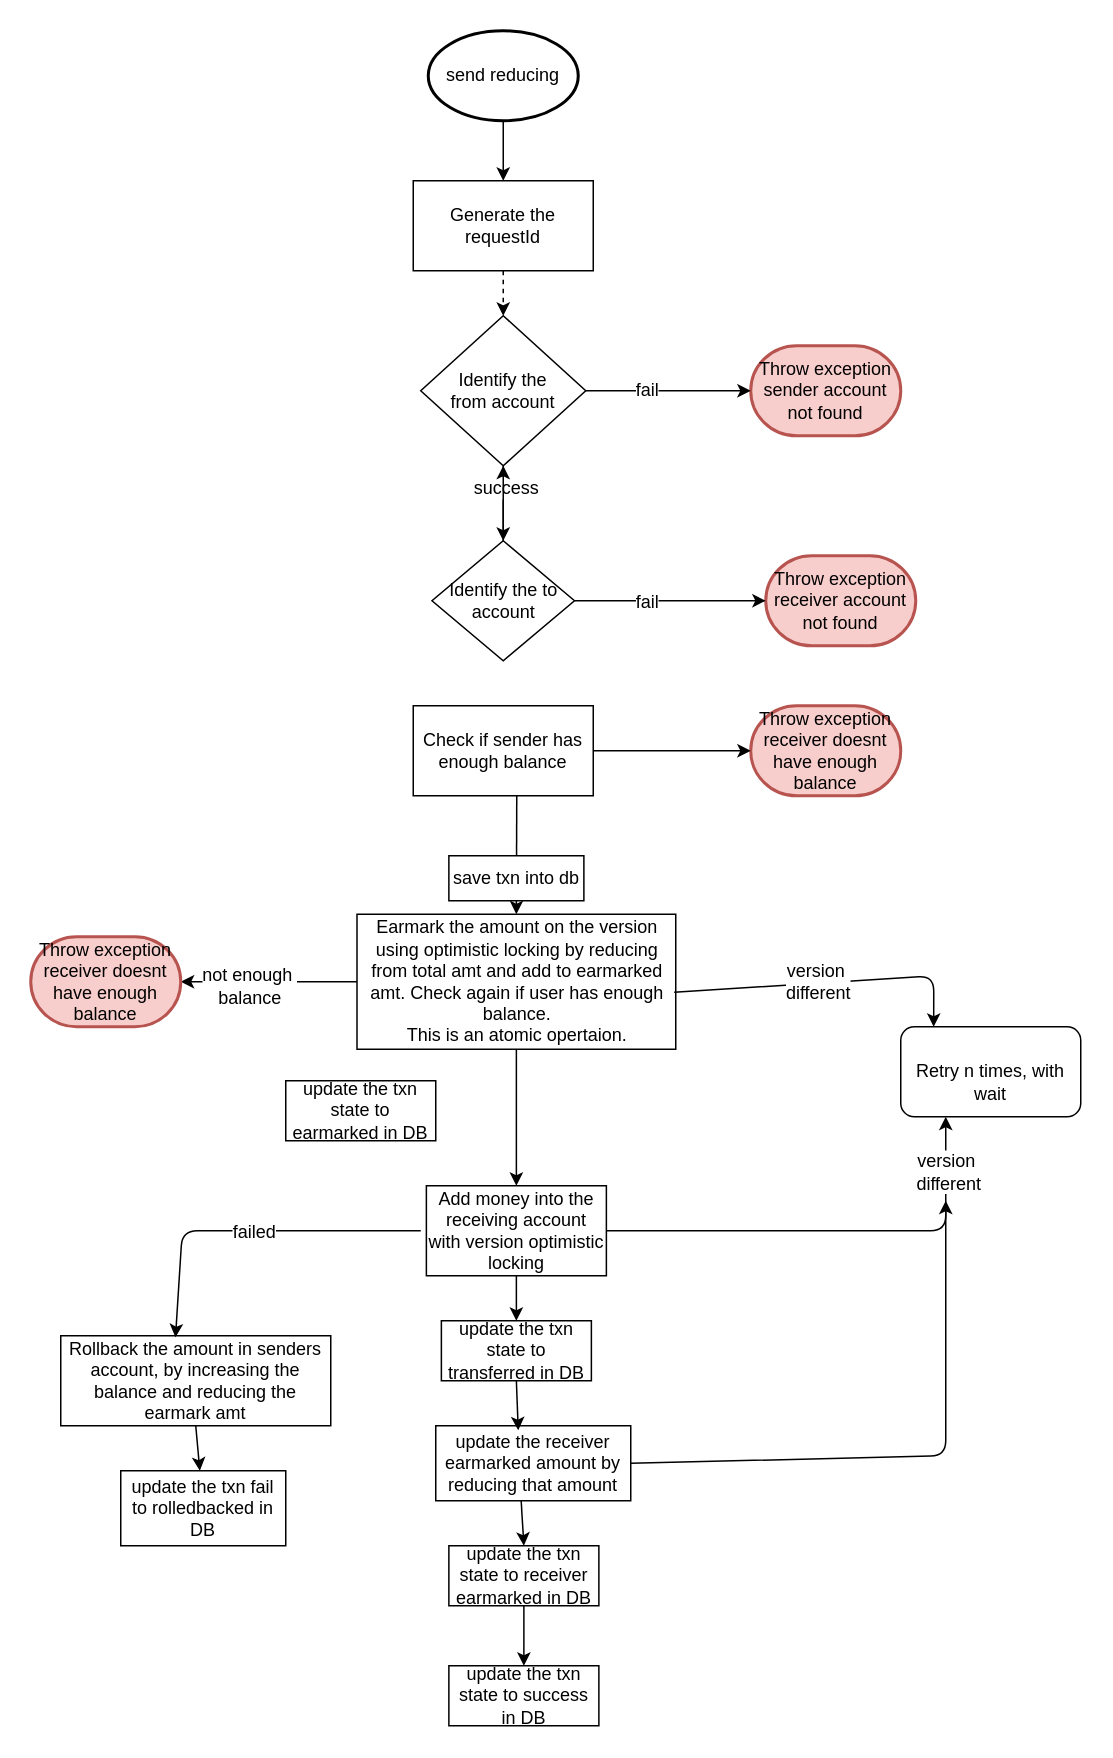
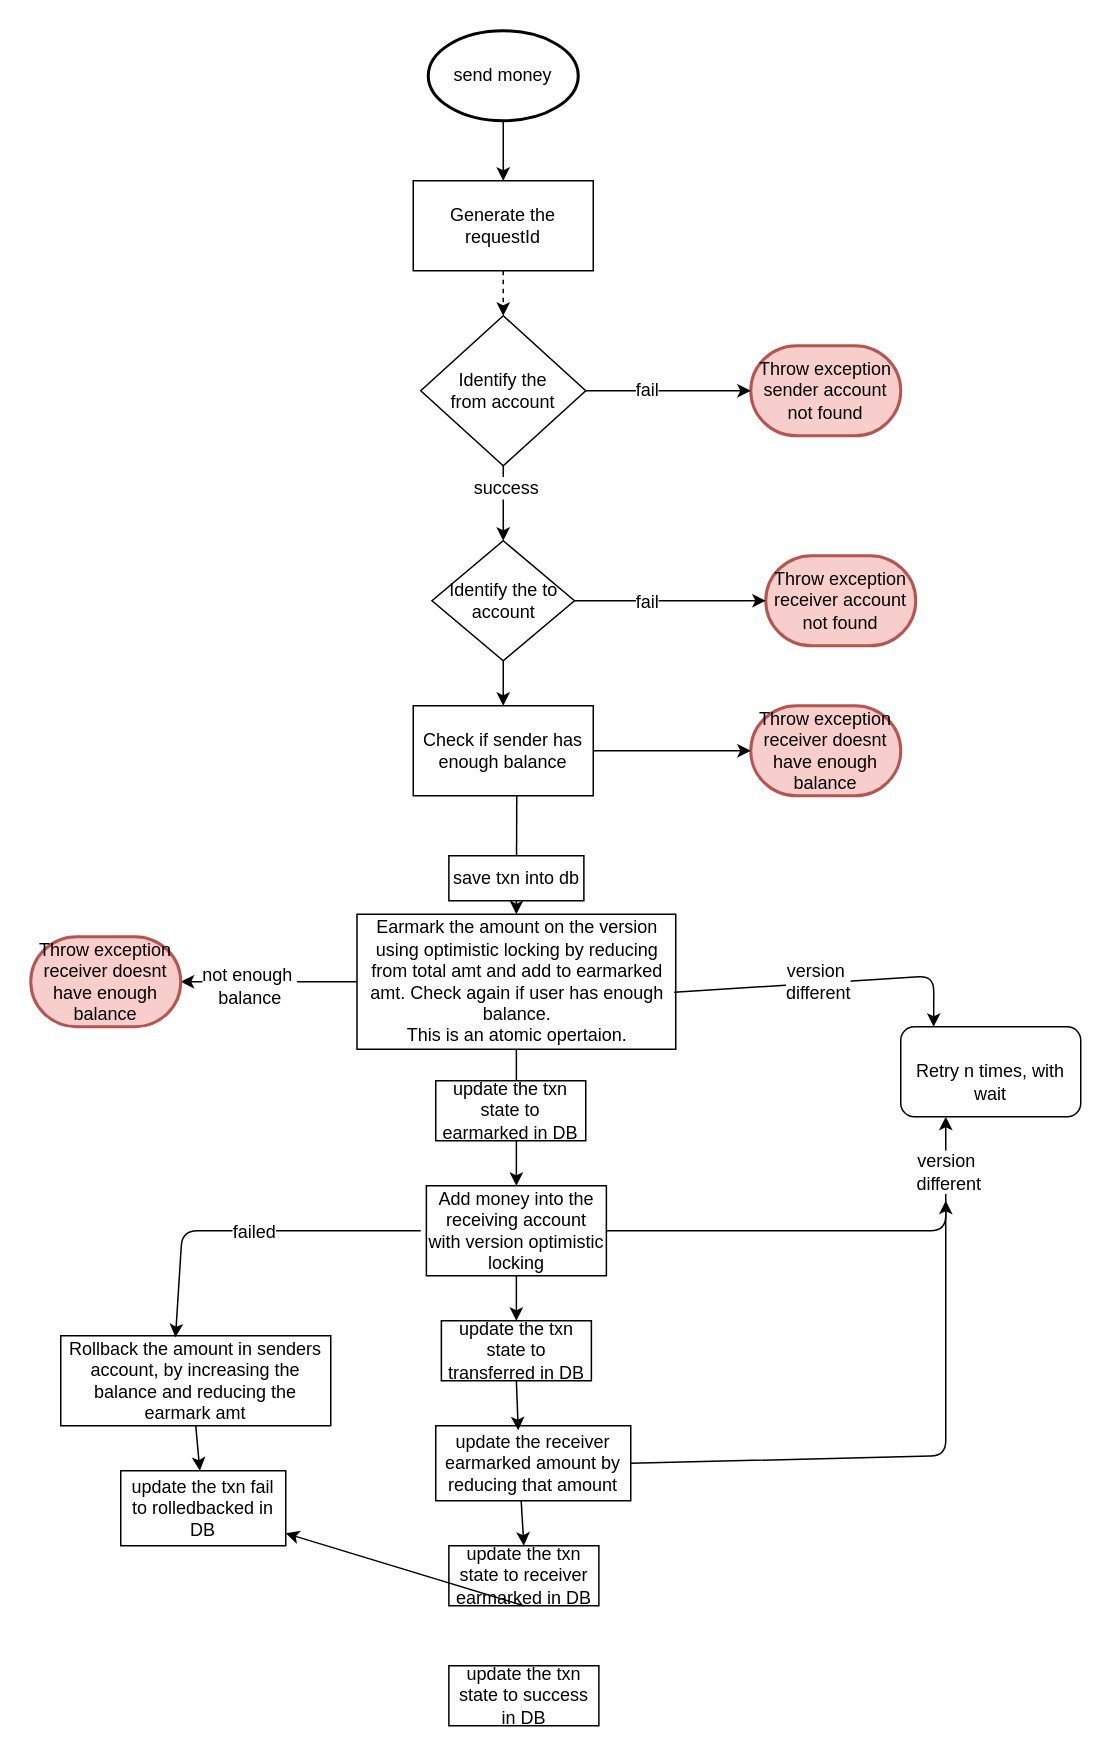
  <mxCell id="0" />
  <mxCell id="1" parent="0" />
- <mxCell id="2" value="send reducing" style="strokeWidth=2;html=1;shape=mxgraph.flowchart.start_1;whiteSpace=wrap;" parent="1" vertex="1"><mxGeometry x="285" y="20" width="100" height="60" as="geometry" /></mxCell>
+ <mxCell id="2" value="send money" style="strokeWidth=2;html=1;shape=mxgraph.flowchart.start_1;whiteSpace=wrap;" parent="1" vertex="1"><mxGeometry x="285" y="20" width="100" height="60" as="geometry" /></mxCell>
  <mxCell id="3" value="Earmark the amount on the version using optimistic locking by reducing from total amt and add to earmarked amt. Check again if user has enough balance.&lt;br&gt;This is an atomic opertaion." style="rounded=0;whiteSpace=wrap;html=1;" parent="1" vertex="1"><mxGeometry x="237.5" y="609" width="212.5" height="90" as="geometry" /></mxCell>
  <mxCell id="4" value="Add money into the receiving account with version optimistic locking" style="rounded=0;whiteSpace=wrap;html=1;" parent="1" vertex="1"><mxGeometry x="283.75" y="790" width="120" height="60" as="geometry" /></mxCell>
  <mxCell id="5" value="update the receiver earmarked amount by reducing that amount" style="rounded=0;whiteSpace=wrap;html=1;" parent="1" vertex="1"><mxGeometry x="290" y="950" width="130" height="50" as="geometry" /></mxCell>
  <mxCell id="6" value="&lt;span style=&quot;white-space: normal&quot;&gt;Identify the &lt;br&gt;from account&lt;/span&gt;" style="rhombus;whiteSpace=wrap;html=1;" parent="1" vertex="1"><mxGeometry x="280" y="210" width="110" height="100" as="geometry" /></mxCell>
  <mxCell id="7" value="Throw exception sender account not found" style="strokeWidth=2;html=1;shape=mxgraph.flowchart.terminator;whiteSpace=wrap;fillColor=#f8cecc;strokeColor=#b85450;" parent="1" vertex="1"><mxGeometry x="500" y="230" width="100" height="60" as="geometry" /></mxCell>
  <mxCell id="8" value="" style="endArrow=classic;html=1;exitX=1;exitY=0.5;exitDx=0;exitDy=0;entryX=0;entryY=0.5;entryDx=0;entryDy=0;entryPerimeter=0;" parent="1" source="6" target="7" edge="1"><mxGeometry width="50" height="50" relative="1" as="geometry"><mxPoint x="410" y="290" as="sourcePoint" /><mxPoint x="460" y="240" as="targetPoint" /></mxGeometry></mxCell>
  <mxCell id="9" value="fail" style="text;html=1;align=center;verticalAlign=middle;resizable=0;points=[];labelBackgroundColor=#ffffff;" parent="8" vertex="1" connectable="0"><mxGeometry x="-0.273" y="1" relative="1" as="geometry"><mxPoint as="offset" /></mxGeometry></mxCell>
  <mxCell id="10" value="" style="endArrow=classic;html=1;exitX=0.5;exitY=1;exitDx=0;exitDy=0;" parent="1" source="6" edge="1"><mxGeometry width="50" height="50" relative="1" as="geometry"><mxPoint x="140" y="440" as="sourcePoint" /><mxPoint x="335" y="360" as="targetPoint" /></mxGeometry></mxCell>
  <mxCell id="11" value="success" style="text;html=1;align=center;verticalAlign=middle;resizable=0;points=[];labelBackgroundColor=#ffffff;" parent="10" vertex="1" connectable="0"><mxGeometry x="-0.427" y="1" relative="1" as="geometry"><mxPoint as="offset" /></mxGeometry></mxCell>
  <mxCell id="12" value="" style="endArrow=classic;html=1;exitX=0.5;exitY=1;exitDx=0;exitDy=0;exitPerimeter=0;entryX=0.5;entryY=0;entryDx=0;entryDy=0;" parent="1" source="2" target="13" edge="1"><mxGeometry width="50" height="50" relative="1" as="geometry"><mxPoint x="200" y="310" as="sourcePoint" /><mxPoint x="335" y="140" as="targetPoint" /></mxGeometry></mxCell>
  <mxCell id="13" value="Generate the requestId" style="rounded=0;whiteSpace=wrap;html=1;" parent="1" vertex="1"><mxGeometry x="275" y="120" width="120" height="60" as="geometry" /></mxCell>
  <mxCell id="14" value="" style="endArrow=classic;html=1;exitX=0.5;exitY=1;exitDx=0;exitDy=0;dashed=1;" parent="1" source="13" target="6" edge="1"><mxGeometry width="50" height="50" relative="1" as="geometry"><mxPoint x="90" y="440" as="sourcePoint" /><mxPoint x="140" y="390" as="targetPoint" /></mxGeometry></mxCell>
- <mxCell id="15" value="" style="endArrow=classic;html=1;exitX=0.5;exitY=1;exitDx=0;exitDy=0;" edge="1" parent="1" source="17" target="6"><mxGeometry width="50" height="50" relative="1" as="geometry"><mxPoint x="90" y="680" as="sourcePoint" /><mxPoint x="140" y="630" as="targetPoint" /></mxGeometry></mxCell>
+ <mxCell id="15" value="" style="endArrow=classic;html=1;exitX=0.5;exitY=1;exitDx=0;exitDy=0;entryX=0.5;entryY=0;entryDx=0;entryDy=0;" edge="1" parent="1" source="17" target="16"><mxGeometry width="50" height="50" relative="1" as="geometry"><mxPoint x="90" y="680" as="sourcePoint" /><mxPoint x="140" y="630" as="targetPoint" /></mxGeometry></mxCell>
  <mxCell id="16" value="Check if sender has enough balance" style="rounded=0;whiteSpace=wrap;html=1;" vertex="1" parent="1"><mxGeometry x="275" y="470" width="120" height="60" as="geometry" /></mxCell>
  <mxCell id="17" value="&lt;span style=&quot;white-space: normal&quot;&gt;Identify the to account&lt;/span&gt;" style="rhombus;whiteSpace=wrap;html=1;" vertex="1" parent="1"><mxGeometry x="287.5" y="360" width="95" height="80" as="geometry" /></mxCell>
  <mxCell id="18" value="Throw exception receiver account not found" style="strokeWidth=2;html=1;shape=mxgraph.flowchart.terminator;whiteSpace=wrap;fillColor=#f8cecc;strokeColor=#b85450;" vertex="1" parent="1"><mxGeometry x="510" y="370" width="100" height="60" as="geometry" /></mxCell>
  <mxCell id="19" value="" style="endArrow=classic;html=1;exitX=1;exitY=0.5;exitDx=0;exitDy=0;entryX=0;entryY=0.5;entryDx=0;entryDy=0;entryPerimeter=0;" edge="1" parent="1" source="17" target="18"><mxGeometry width="50" height="50" relative="1" as="geometry"><mxPoint x="380" y="430" as="sourcePoint" /><mxPoint x="430" y="380" as="targetPoint" /></mxGeometry></mxCell>
  <mxCell id="20" value="fail" style="text;html=1;align=center;verticalAlign=middle;resizable=0;points=[];labelBackgroundColor=#ffffff;" vertex="1" connectable="0" parent="19"><mxGeometry x="-0.244" relative="1" as="geometry"><mxPoint as="offset" /></mxGeometry></mxCell>
  <mxCell id="21" value="" style="endArrow=classic;html=1;entryX=0.5;entryY=0;entryDx=0;entryDy=0;" edge="1" parent="1" target="3"><mxGeometry width="50" height="50" relative="1" as="geometry"><mxPoint x="344" y="530" as="sourcePoint" /><mxPoint x="160" y="660" as="targetPoint" /></mxGeometry></mxCell>
  <mxCell id="22" value="Throw exception receiver doesnt have enough balance" style="strokeWidth=2;html=1;shape=mxgraph.flowchart.terminator;whiteSpace=wrap;fillColor=#f8cecc;strokeColor=#b85450;" vertex="1" parent="1"><mxGeometry x="500" y="470" width="100" height="60" as="geometry" /></mxCell>
  <mxCell id="23" value="" style="endArrow=classic;html=1;entryX=0;entryY=0.5;entryDx=0;entryDy=0;entryPerimeter=0;exitX=1;exitY=0.5;exitDx=0;exitDy=0;" edge="1" parent="1" source="16" target="22"><mxGeometry width="50" height="50" relative="1" as="geometry"><mxPoint x="80" y="800" as="sourcePoint" /><mxPoint x="130" y="750" as="targetPoint" /></mxGeometry></mxCell>
  <mxCell id="24" value="&lt;br&gt;&lt;span style=&quot;background-color: rgb(255 , 255 , 255)&quot;&gt;Retry n times, with wait&lt;/span&gt;" style="rounded=1;whiteSpace=wrap;html=1;" vertex="1" parent="1"><mxGeometry x="600" y="684" width="120" height="60" as="geometry" /></mxCell>
  <mxCell id="25" value="" style="endArrow=classic;html=1;exitX=0.995;exitY=0.578;exitDx=0;exitDy=0;exitPerimeter=0;entryX=0.183;entryY=0;entryDx=0;entryDy=0;entryPerimeter=0;" edge="1" parent="1" source="3" target="24"><mxGeometry width="50" height="50" relative="1" as="geometry"><mxPoint x="510" y="650" as="sourcePoint" /><mxPoint x="560" y="600" as="targetPoint" /><Array as="points"><mxPoint x="622" y="650" /></Array></mxGeometry></mxCell>
  <mxCell id="26" value="&lt;span style=&quot;white-space: normal&quot;&gt;version&amp;nbsp;&lt;/span&gt;&lt;br style=&quot;white-space: normal ; background-color: rgb(248 , 249 , 250)&quot;&gt;&lt;span style=&quot;white-space: normal&quot;&gt;different&lt;/span&gt;" style="text;html=1;align=center;verticalAlign=middle;resizable=0;points=[];labelBackgroundColor=#ffffff;" vertex="1" connectable="0" parent="25"><mxGeometry x="-0.072" y="1" relative="1" as="geometry"><mxPoint as="offset" /></mxGeometry></mxCell>
  <mxCell id="27" value="" style="endArrow=classic;html=1;exitX=0;exitY=0.5;exitDx=0;exitDy=0;entryX=1;entryY=0.5;entryDx=0;entryDy=0;entryPerimeter=0;" edge="1" parent="1" source="3" target="29"><mxGeometry width="50" height="50" relative="1" as="geometry"><mxPoint x="60" y="660" as="sourcePoint" /><mxPoint x="140" y="615" as="targetPoint" /></mxGeometry></mxCell>
  <mxCell id="28" value="not enough&amp;nbsp;&lt;br&gt;balance" style="text;html=1;align=center;verticalAlign=middle;resizable=0;points=[];labelBackgroundColor=#ffffff;" vertex="1" connectable="0" parent="27"><mxGeometry x="0.221" y="2" relative="1" as="geometry"><mxPoint as="offset" /></mxGeometry></mxCell>
  <mxCell id="29" value="Throw exception receiver doesnt have enough balance" style="strokeWidth=2;html=1;shape=mxgraph.flowchart.terminator;whiteSpace=wrap;fillColor=#f8cecc;strokeColor=#b85450;" vertex="1" parent="1"><mxGeometry x="20" y="624" width="100" height="60" as="geometry" /></mxCell>
  <mxCell id="30" value="" style="endArrow=classic;html=1;exitX=0.5;exitY=1;exitDx=0;exitDy=0;" edge="1" parent="1" source="3" target="4"><mxGeometry width="50" height="50" relative="1" as="geometry"><mxPoint x="220" y="890" as="sourcePoint" /><mxPoint x="270" y="840" as="targetPoint" /></mxGeometry></mxCell>
  <mxCell id="31" value="save txn into db" style="rounded=0;whiteSpace=wrap;html=1;" vertex="1" parent="1"><mxGeometry x="298.75" y="570" width="90" height="30" as="geometry" /></mxCell>
- <mxCell id="32" value="update the txn state to earmarked in DB" style="rounded=0;whiteSpace=wrap;html=1;" vertex="1" parent="1"><mxGeometry x="190" y="720" width="100" height="40" as="geometry" /></mxCell>
+ <mxCell id="32" value="update the txn state to earmarked in DB" style="rounded=0;whiteSpace=wrap;html=1;" vertex="1" parent="1"><mxGeometry x="290" y="720" width="100" height="40" as="geometry" /></mxCell>
  <mxCell id="33" value="update the txn state to transferred in DB" style="rounded=0;whiteSpace=wrap;html=1;" vertex="1" parent="1"><mxGeometry x="293.75" y="880" width="100" height="40" as="geometry" /></mxCell>
  <mxCell id="34" value="update the txn state to receiver earmarked in DB" style="rounded=0;whiteSpace=wrap;html=1;" vertex="1" parent="1"><mxGeometry x="298.75" y="1030" width="100" height="40" as="geometry" /></mxCell>
  <mxCell id="35" value="update the txn state to success in DB" style="rounded=0;whiteSpace=wrap;html=1;" vertex="1" parent="1"><mxGeometry x="298.75" y="1110" width="100" height="40" as="geometry" /></mxCell>
  <mxCell id="36" value="Rollback the amount in senders account, by increasing the balance and reducing the earmark amt" style="rounded=0;whiteSpace=wrap;html=1;" vertex="1" parent="1"><mxGeometry x="40" y="890" width="180" height="60" as="geometry" /></mxCell>
  <mxCell id="37" value="" style="endArrow=classic;html=1;entryX=0.425;entryY=0.017;entryDx=0;entryDy=0;entryPerimeter=0;" edge="1" parent="1" target="36"><mxGeometry width="50" height="50" relative="1" as="geometry"><mxPoint x="280" y="820" as="sourcePoint" /><mxPoint x="180" y="800" as="targetPoint" /><Array as="points"><mxPoint x="121" y="820" /></Array></mxGeometry></mxCell>
  <mxCell id="38" value="failed" style="text;html=1;align=center;verticalAlign=middle;resizable=0;points=[];labelBackgroundColor=#ffffff;" vertex="1" connectable="0" parent="37"><mxGeometry x="-0.026" relative="1" as="geometry"><mxPoint as="offset" /></mxGeometry></mxCell>
  <mxCell id="39" value="" style="endArrow=classic;html=1;exitX=1;exitY=0.5;exitDx=0;exitDy=0;entryX=0.25;entryY=1;entryDx=0;entryDy=0;" edge="1" parent="1" source="4" target="24"><mxGeometry width="50" height="50" relative="1" as="geometry"><mxPoint x="500" y="820" as="sourcePoint" /><mxPoint x="550" y="770" as="targetPoint" /><Array as="points"><mxPoint x="630" y="820" /></Array></mxGeometry></mxCell>
  <mxCell id="40" value="&lt;span style=&quot;white-space: normal&quot;&gt;version&amp;nbsp;&lt;/span&gt;&lt;br style=&quot;white-space: normal ; background-color: rgb(248 , 249 , 250)&quot;&gt;&lt;span style=&quot;white-space: normal&quot;&gt;different&lt;/span&gt;" style="text;html=1;align=center;verticalAlign=middle;resizable=0;points=[];labelBackgroundColor=#ffffff;" vertex="1" connectable="0" parent="39"><mxGeometry x="0.497" y="24" relative="1" as="geometry"><mxPoint x="25" y="-40.25" as="offset" /></mxGeometry></mxCell>
  <mxCell id="41" value="" style="endArrow=classic;html=1;exitX=0.5;exitY=1;exitDx=0;exitDy=0;entryX=0.5;entryY=0;entryDx=0;entryDy=0;" edge="1" parent="1" source="4" target="33"><mxGeometry width="50" height="50" relative="1" as="geometry"><mxPoint x="160" y="1130" as="sourcePoint" /><mxPoint x="210" y="1080" as="targetPoint" /></mxGeometry></mxCell>
  <mxCell id="42" value="" style="endArrow=classic;html=1;exitX=0.5;exitY=1;exitDx=0;exitDy=0;entryX=0.423;entryY=0.06;entryDx=0;entryDy=0;entryPerimeter=0;" edge="1" parent="1" source="33" target="5"><mxGeometry width="50" height="50" relative="1" as="geometry"><mxPoint x="120" y="1100" as="sourcePoint" /><mxPoint x="170" y="1050" as="targetPoint" /></mxGeometry></mxCell>
  <mxCell id="43" value="" style="endArrow=classic;html=1;exitX=1;exitY=0.5;exitDx=0;exitDy=0;" edge="1" parent="1" source="5"><mxGeometry width="50" height="50" relative="1" as="geometry"><mxPoint x="520" y="940" as="sourcePoint" /><mxPoint x="630" y="800" as="targetPoint" /><Array as="points"><mxPoint x="630" y="970" /></Array></mxGeometry></mxCell>
  <mxCell id="44" value="" style="endArrow=classic;html=1;exitX=0.438;exitY=1;exitDx=0;exitDy=0;exitPerimeter=0;entryX=0.5;entryY=0;entryDx=0;entryDy=0;" edge="1" parent="1" source="5" target="34"><mxGeometry width="50" height="50" relative="1" as="geometry"><mxPoint x="120" y="1190" as="sourcePoint" /><mxPoint x="170" y="1140" as="targetPoint" /></mxGeometry></mxCell>
- <mxCell id="45" value="" style="endArrow=classic;html=1;exitX=0.5;exitY=1;exitDx=0;exitDy=0;" edge="1" parent="1" source="34" target="35"><mxGeometry width="50" height="50" relative="1" as="geometry"><mxPoint x="180" y="1220" as="sourcePoint" /><mxPoint x="230" y="1170" as="targetPoint" /></mxGeometry></mxCell>
+ <mxCell id="45" value="" style="endArrow=classic;html=1;exitX=0.5;exitY=1;exitDx=0;exitDy=0;" edge="1" parent="1" source="34" target="46"><mxGeometry width="50" height="50" relative="1" as="geometry"><mxPoint x="180" y="1220" as="sourcePoint" /><mxPoint x="230" y="1170" as="targetPoint" /></mxGeometry></mxCell>
  <mxCell id="46" value="update the txn fail to rolledbacked in DB" style="rounded=0;whiteSpace=wrap;html=1;" vertex="1" parent="1"><mxGeometry x="80" y="980" width="110" height="50" as="geometry" /></mxCell>
  <mxCell id="47" value="" style="endArrow=classic;html=1;exitX=0.5;exitY=1;exitDx=0;exitDy=0;" edge="1" parent="1" source="36" target="46"><mxGeometry width="50" height="50" relative="1" as="geometry"><mxPoint x="40" y="1140" as="sourcePoint" /><mxPoint x="90" y="1090" as="targetPoint" /></mxGeometry></mxCell>
